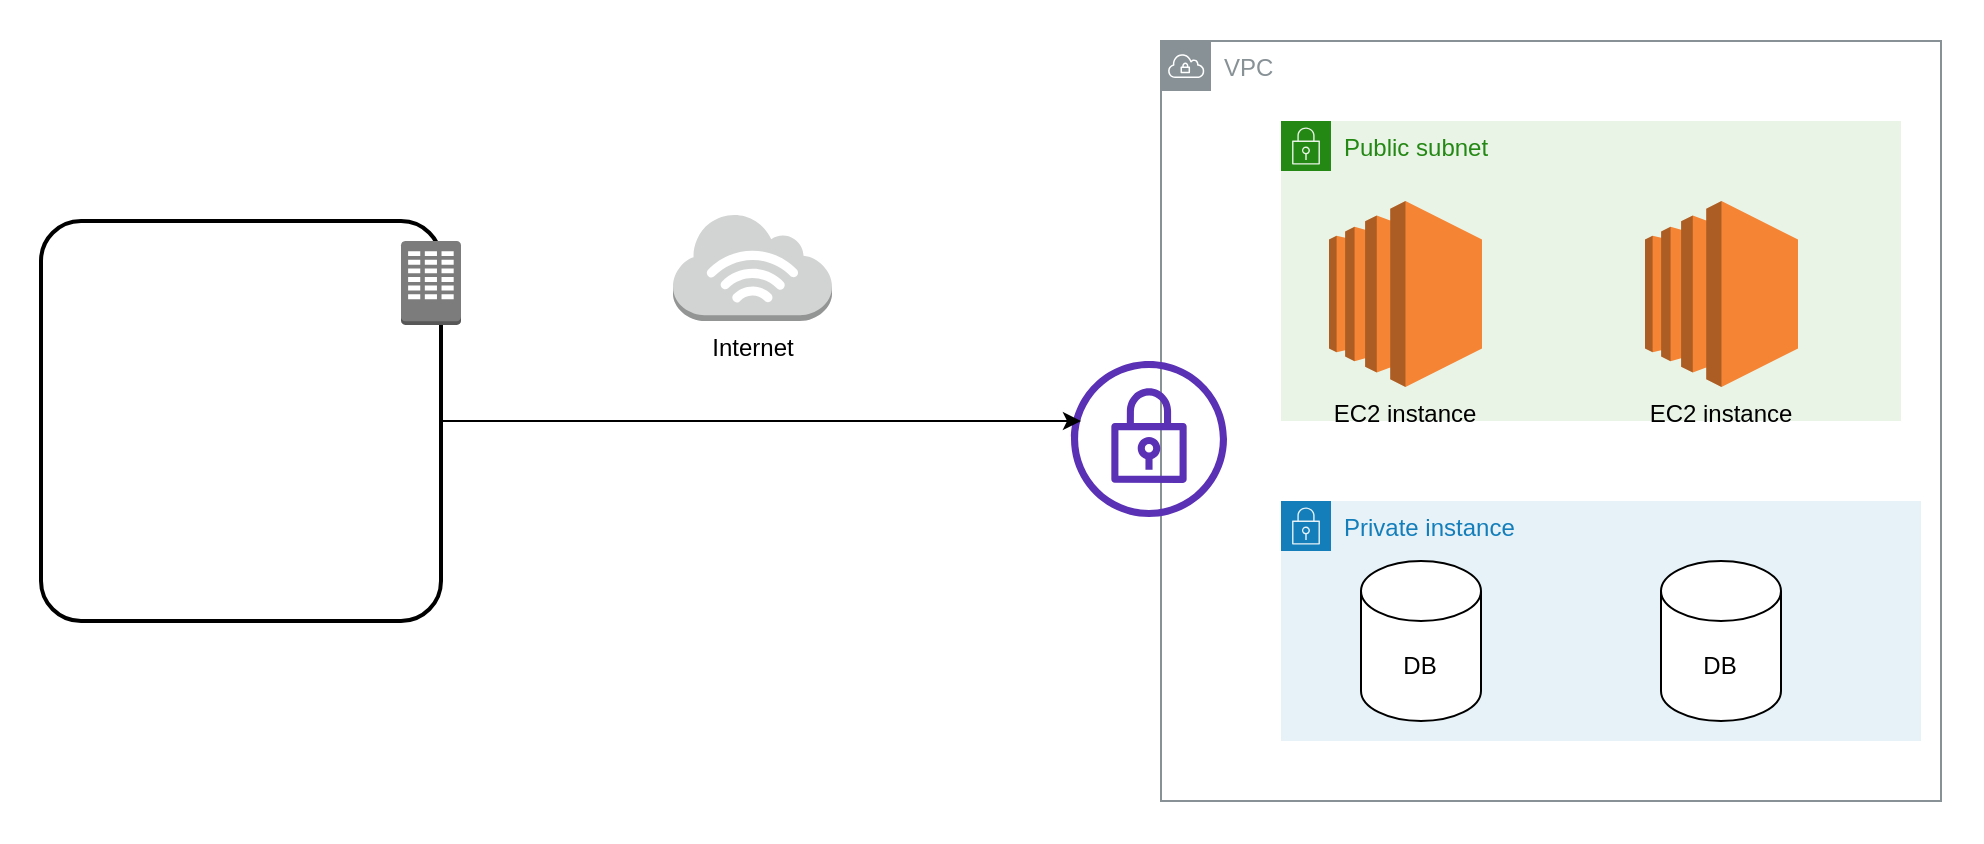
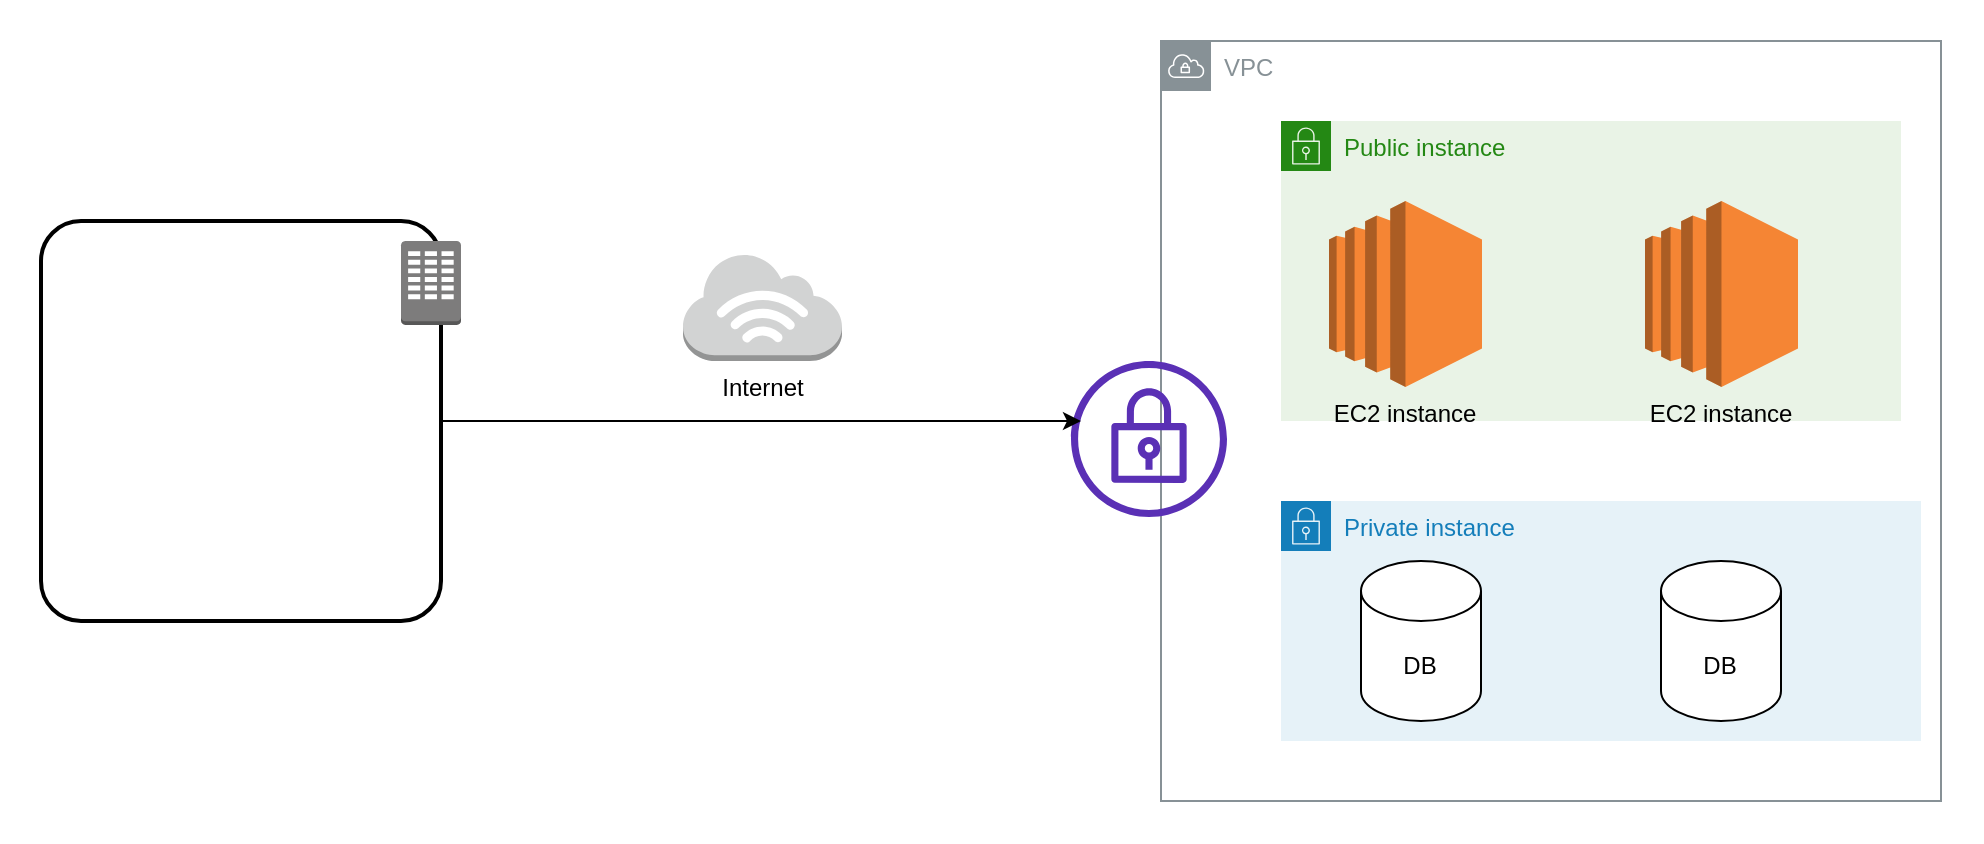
  <mxCell id="0" />
  <mxCell id="1" parent="0" />
  <mxCell id="2" value="VPC" style="outlineConnect=0;gradientColor=none;html=1;whiteSpace=wrap;fontSize=12;fontStyle=0;shape=mxgraph.aws4.group;grIcon=mxgraph.aws4.group_vpc;strokeColor=#879196;fillColor=none;verticalAlign=top;align=left;spacingLeft=30;fontColor=#879196;dashed=0;" vertex="1" parent="1"><mxGeometry x="580" y="20" width="390" height="380" as="geometry" /></mxCell>
- <mxCell id="3" value="Public subnet" style="points=[[0,0],[0.25,0],[0.5,0],[0.75,0],[1,0],[1,0.25],[1,0.5],[1,0.75],[1,1],[0.75,1],[0.5,1],[0.25,1],[0,1],[0,0.75],[0,0.5],[0,0.25]];outlineConnect=0;gradientColor=none;html=1;whiteSpace=wrap;fontSize=12;fontStyle=0;shape=mxgraph.aws4.group;grIcon=mxgraph.aws4.group_security_group;grStroke=0;strokeColor=#248814;fillColor=#E9F3E6;verticalAlign=top;align=left;spacingLeft=30;fontColor=#248814;dashed=0;" vertex="1" parent="1"><mxGeometry x="640" y="60" width="310" height="150" as="geometry" /></mxCell>
+ <mxCell id="3" value="Public instance" style="points=[[0,0],[0.25,0],[0.5,0],[0.75,0],[1,0],[1,0.25],[1,0.5],[1,0.75],[1,1],[0.75,1],[0.5,1],[0.25,1],[0,1],[0,0.75],[0,0.5],[0,0.25]];outlineConnect=0;gradientColor=none;html=1;whiteSpace=wrap;fontSize=12;fontStyle=0;shape=mxgraph.aws4.group;grIcon=mxgraph.aws4.group_security_group;grStroke=0;strokeColor=#248814;fillColor=#E9F3E6;verticalAlign=top;align=left;spacingLeft=30;fontColor=#248814;dashed=0;" vertex="1" parent="1"><mxGeometry x="640" y="60" width="310" height="150" as="geometry" /></mxCell>
  <mxCell id="4" value="Private instance" style="points=[[0,0],[0.25,0],[0.5,0],[0.75,0],[1,0],[1,0.25],[1,0.5],[1,0.75],[1,1],[0.75,1],[0.5,1],[0.25,1],[0,1],[0,0.75],[0,0.5],[0,0.25]];outlineConnect=0;gradientColor=none;html=1;whiteSpace=wrap;fontSize=12;fontStyle=0;shape=mxgraph.aws4.group;grIcon=mxgraph.aws4.group_security_group;grStroke=0;strokeColor=#147EBA;fillColor=#E6F2F8;verticalAlign=top;align=left;spacingLeft=30;fontColor=#147EBA;dashed=0;" vertex="1" parent="1"><mxGeometry x="640" y="250" width="320" height="120" as="geometry" /></mxCell>
  <mxCell id="5" value="DB" style="shape=cylinder3;whiteSpace=wrap;html=1;boundedLbl=1;backgroundOutline=1;size=15;" vertex="1" parent="1"><mxGeometry x="680" y="280" width="60" height="80" as="geometry" /></mxCell>
  <mxCell id="6" value="DB" style="shape=cylinder3;whiteSpace=wrap;html=1;boundedLbl=1;backgroundOutline=1;size=15;" vertex="1" parent="1"><mxGeometry x="830" y="280" width="60" height="80" as="geometry" /></mxCell>
  <mxCell id="7" value="EC2 instance" style="outlineConnect=0;dashed=0;verticalLabelPosition=bottom;verticalAlign=top;align=center;html=1;shape=mxgraph.aws3.ec2;fillColor=#F58534;gradientColor=none;" vertex="1" parent="1"><mxGeometry x="664" y="100" width="76.5" height="93" as="geometry" /></mxCell>
  <mxCell id="8" value="EC2 instance" style="outlineConnect=0;dashed=0;verticalLabelPosition=bottom;verticalAlign=top;align=center;html=1;shape=mxgraph.aws3.ec2;fillColor=#F58534;gradientColor=none;" vertex="1" parent="1"><mxGeometry x="822" y="100" width="76.5" height="93" as="geometry" /></mxCell>
  <mxCell id="9" value="" style="outlineConnect=0;fontColor=#232F3E;gradientColor=none;fillColor=#5A30B5;strokeColor=none;dashed=0;verticalLabelPosition=bottom;verticalAlign=top;align=center;html=1;fontSize=12;fontStyle=0;aspect=fixed;pointerEvents=1;shape=mxgraph.aws4.vpn_gateway;" vertex="1" parent="1"><mxGeometry x="535" y="180" width="78" height="78" as="geometry" /></mxCell>
  <mxCell id="10" style="edgeStyle=orthogonalEdgeStyle;rounded=0;orthogonalLoop=1;jettySize=auto;html=1;exitX=1;exitY=0.5;exitDx=0;exitDy=0;entryX=0.064;entryY=0.385;entryDx=0;entryDy=0;entryPerimeter=0;" edge="1" parent="1" source="11" target="9"><mxGeometry relative="1" as="geometry" /></mxCell>
  <mxCell id="11" value="" style="rounded=1;arcSize=10;dashed=0;fillColor=none;gradientColor=none;strokeWidth=2;" vertex="1" parent="1"><mxGeometry x="20" y="110" width="200" height="200" as="geometry" /></mxCell>
  <mxCell id="12" value="" style="dashed=0;html=1;shape=mxgraph.aws3.corporate_data_center;fillColor=#7D7C7C;gradientColor=none;dashed=0;" vertex="1" parent="1"><mxGeometry x="200" y="120" width="30" height="42" as="geometry" /></mxCell>
- <mxCell id="13" value="Internet" style="outlineConnect=0;dashed=0;verticalLabelPosition=bottom;verticalAlign=top;align=center;html=1;shape=mxgraph.aws3.internet_3;fillColor=#D2D3D3;gradientColor=none;" vertex="1" parent="1"><mxGeometry x="336" y="106" width="79.5" height="54" as="geometry" /></mxCell>
+ <mxCell id="13" value="Internet" style="outlineConnect=0;dashed=0;verticalLabelPosition=bottom;verticalAlign=top;align=center;html=1;shape=mxgraph.aws3.internet_3;fillColor=#D2D3D3;gradientColor=none;" vertex="1" parent="1"><mxGeometry x="341" y="126" width="79.5" height="54" as="geometry" /></mxCell>
